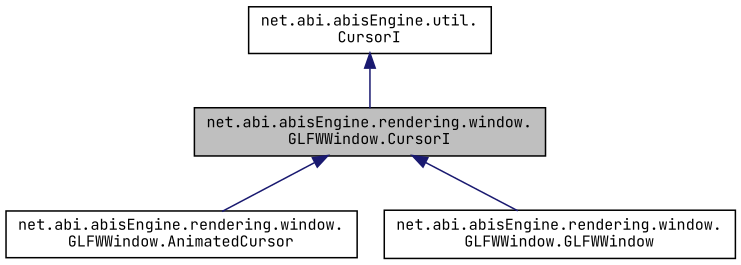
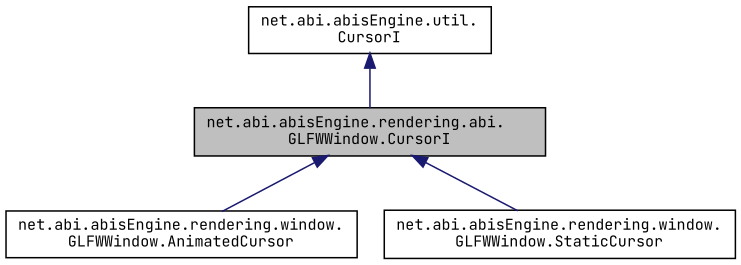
  digraph {
    fontname="JetBrains Mono"
    rankdir=TB
    node [color=black fillcolor=white fontname="JetBrains Mono" fontsize=10 shape=record style=filled]
    edge [color=midnightblue dir=back fontname="JetBrains Mono" fontsize=10 labelfontname=Helvetica labelfontsize=10 style=solid]
-   n1 [fillcolor=grey75 fontcolor=black height=0.2 label="net.abi.abisEngine.rendering.window.\lGLFWWindow.CursorI" width=0.4]
+   n1 [fillcolor=grey75 fontcolor=black height=0.2 label="net.abi.abisEngine.rendering.abi.\lGLFWWindow.CursorI" width=0.4]
    n2 [height=0.2 label="net.abi.abisEngine.rendering.window.\lGLFWWindow.AnimatedCursor" width=0.4]
-   n3 [height=0.2 label="net.abi.abisEngine.rendering.window.\lGLFWWindow.GLFWWindow" width=0.4]
+   n3 [height=0.2 label="net.abi.abisEngine.rendering.window.\lGLFWWindow.StaticCursor" width=0.4]
    n4 [height=0.2 label="net.abi.abisEngine.util.\lCursorI" width=0.4]
    n1 -> n2
    n1 -> n3
    n4 -> n1
  }
